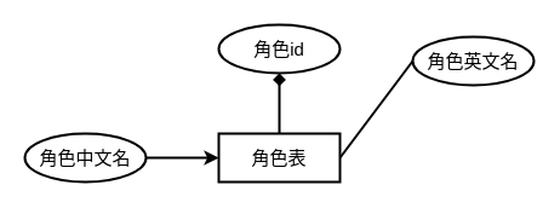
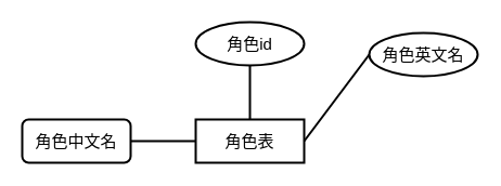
  <mxCell id="0" />
  <mxCell id="1" parent="0" />
  <mxCell id="2" value="角色表" style="whiteSpace=wrap;html=1;align=center;strokeWidth=2;fontSize=15;" vertex="1" parent="1"><mxGeometry x="180" y="110" width="100" height="40" as="geometry" /></mxCell>
- <mxCell id="3" value="角色中文名" style="ellipse;whiteSpace=wrap;html=1;align=center;strokeWidth=2;fontSize=15;" vertex="1" parent="1"><mxGeometry x="20" y="110" width="100" height="40" as="geometry" /></mxCell>
+ <mxCell id="3" value="角色中文名" style="whiteSpace=wrap;html=1;align=center;strokeWidth=2;fontSize=15;rounded=1;" vertex="1" parent="1"><mxGeometry x="20" y="110" width="100" height="40" as="geometry" /></mxCell>
  <mxCell id="4" value="角色id" style="ellipse;whiteSpace=wrap;html=1;align=center;strokeWidth=2;fontSize=15;" vertex="1" parent="1"><mxGeometry x="180" y="20" width="100" height="40" as="geometry" /></mxCell>
  <mxCell id="5" value="角色英文名" style="ellipse;whiteSpace=wrap;html=1;align=center;strokeWidth=2;fontSize=15;" vertex="1" parent="1"><mxGeometry x="340" y="30" width="100" height="40" as="geometry" /></mxCell>
- <mxCell id="6" value="" style="endArrow=diamond;html=1;rounded=0;strokeWidth=2;entryX=0.5;entryY=1;entryDx=0;entryDy=0;exitX=0.5;exitY=0;exitDx=0;exitDy=0;fontSize=15;" edge="1" parent="1" source="2" target="4"><mxGeometry relative="1" as="geometry"><mxPoint x="0" y="10" as="sourcePoint" /><mxPoint x="160" y="10" as="targetPoint" /></mxGeometry></mxCell>
- <mxCell id="7" value="" style="endArrow=classic;html=1;rounded=0;strokeWidth=2;entryX=0;entryY=0.5;entryDx=0;entryDy=0;exitX=1;exitY=0.5;exitDx=0;exitDy=0;fontSize=15;" edge="1" parent="1" target="2" source="3"><mxGeometry relative="1" as="geometry"><mxPoint x="120" y="130" as="sourcePoint" /><mxPoint x="240" y="70" as="targetPoint" /></mxGeometry></mxCell>
+ <mxCell id="6" value="" style="endArrow=none;html=1;rounded=0;strokeWidth=2;entryX=0.5;entryY=1;entryDx=0;entryDy=0;exitX=0.5;exitY=0;exitDx=0;exitDy=0;fontSize=15;" edge="1" parent="1" source="2" target="4"><mxGeometry relative="1" as="geometry"><mxPoint x="0" y="10" as="sourcePoint" /><mxPoint x="160" y="10" as="targetPoint" /></mxGeometry></mxCell>
+ <mxCell id="7" value="" style="endArrow=none;html=1;rounded=0;strokeWidth=2;entryX=0;entryY=0.5;entryDx=0;entryDy=0;exitX=1;exitY=0.5;exitDx=0;exitDy=0;fontSize=15;" edge="1" parent="1" target="2" source="3"><mxGeometry relative="1" as="geometry"><mxPoint x="120" y="130" as="sourcePoint" /><mxPoint x="240" y="70" as="targetPoint" /></mxGeometry></mxCell>
  <mxCell id="8" value="" style="endArrow=none;html=1;rounded=0;strokeWidth=2;entryX=1;entryY=0.5;entryDx=0;entryDy=0;exitX=0;exitY=0.5;exitDx=0;exitDy=0;fontSize=15;" edge="1" parent="1" source="5" target="2"><mxGeometry relative="1" as="geometry"><mxPoint x="250" y="130" as="sourcePoint" /><mxPoint x="250" y="80" as="targetPoint" /></mxGeometry></mxCell>
